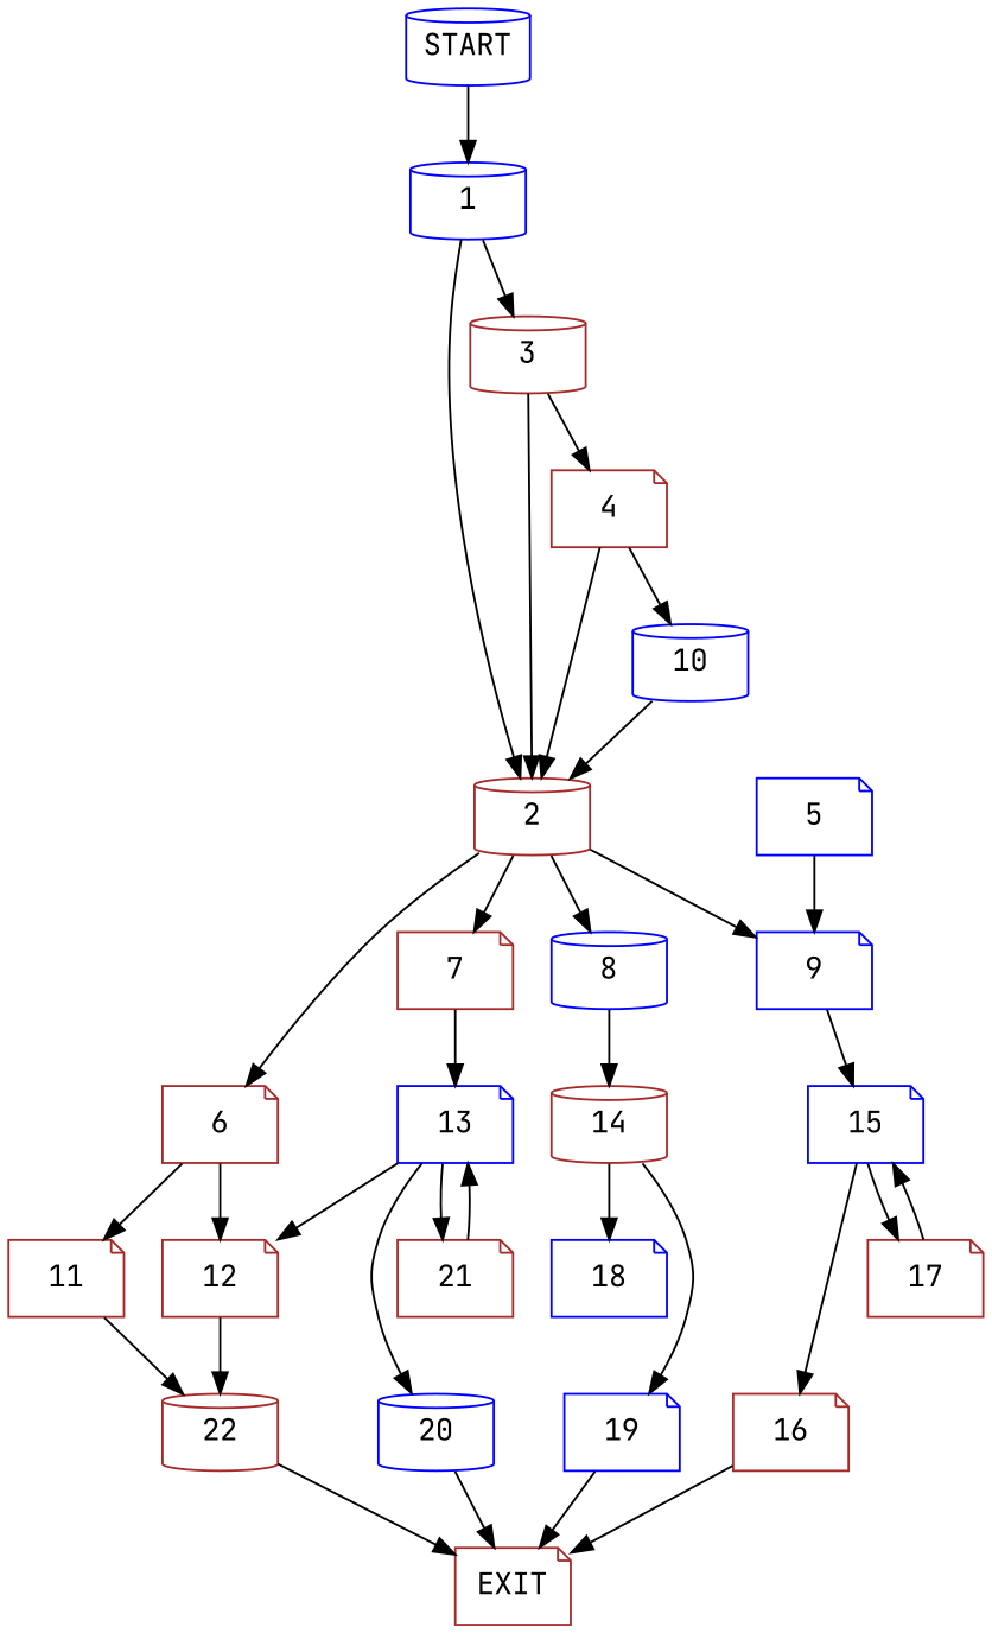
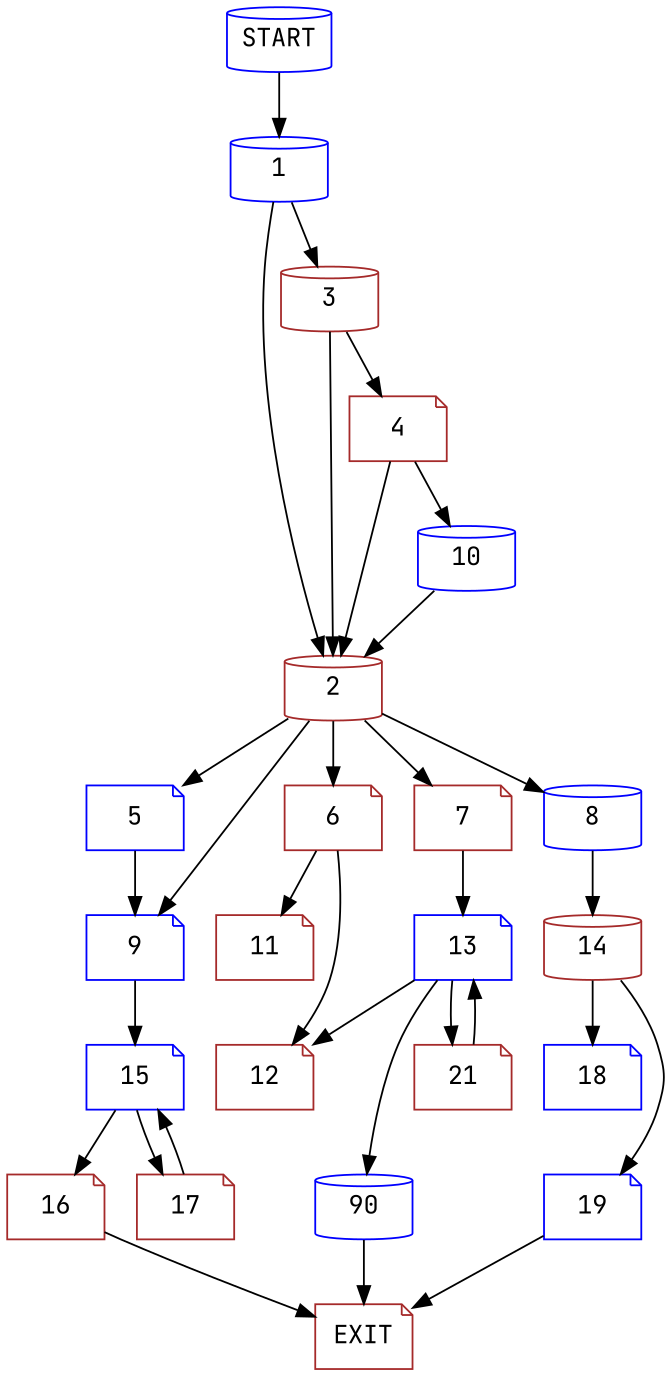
  digraph {
    fontname="JetBrains Mono"
    node [color=brown fontname="JetBrains Mono" shape=note]
    edge [fontname="JetBrains Mono"]
    n1 [color=blue label=START shape=cylinder]
    1 [color=blue shape=cylinder]
    2 [shape=cylinder]
    3 [shape=cylinder]
    n5 [label=EXIT]
    5 [color=blue]
    6
    7
    8 [color=blue shape=cylinder]
    9 [color=blue]
    4
    11
    12
    13 [color=blue]
    14 [shape=cylinder]
    15 [color=blue]
    10 [color=blue shape=cylinder]
-   22 [shape=cylinder]
-   20 [color=blue shape=cylinder]
+   20 [color=blue shape=cylinder label=90]
    21
    18 [color=blue]
    19 [color=blue]
    16
    17
    n1 -> 1
    1 -> 2
    1 -> 3
+   2 -> 5
    2 -> 6
    2 -> 7
    2 -> 8
    2 -> 9
    3 -> 2
    3 -> 4
    5 -> 9
    6 -> 11
    6 -> 12
    7 -> 13
    8 -> 14
    9 -> 15
    4 -> 2
    4 -> 10
-   11 -> 22
-   12 -> 22
    13 -> 12
    13 -> 20
    13 -> 21
    14 -> 18
    14 -> 19
    15 -> 16
    15 -> 17
    10 -> 2
-   22 -> n5
    20 -> n5
    21 -> 13
    19 -> n5
    16 -> n5
    17 -> 15
  }
